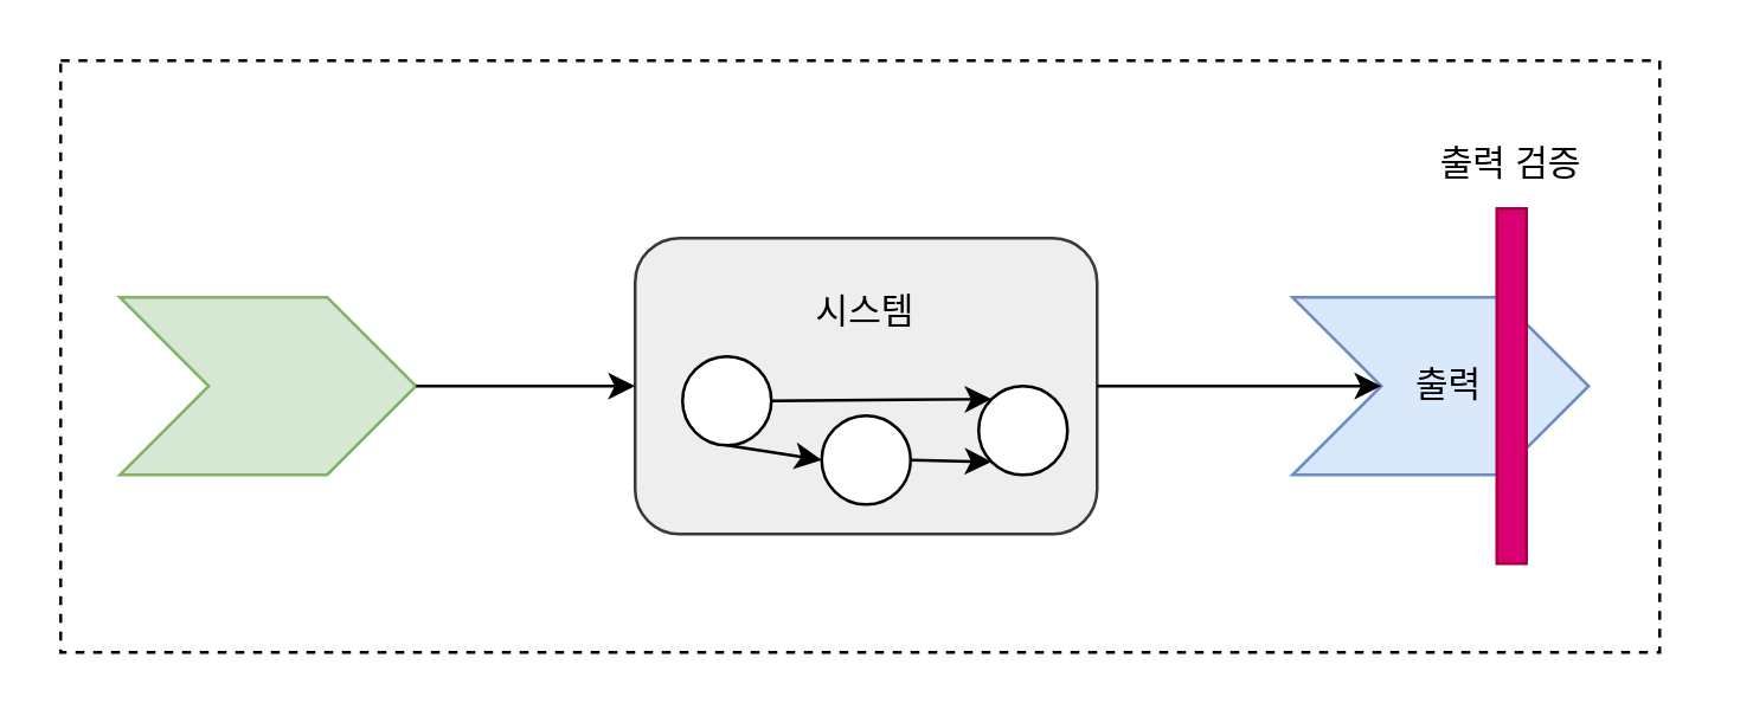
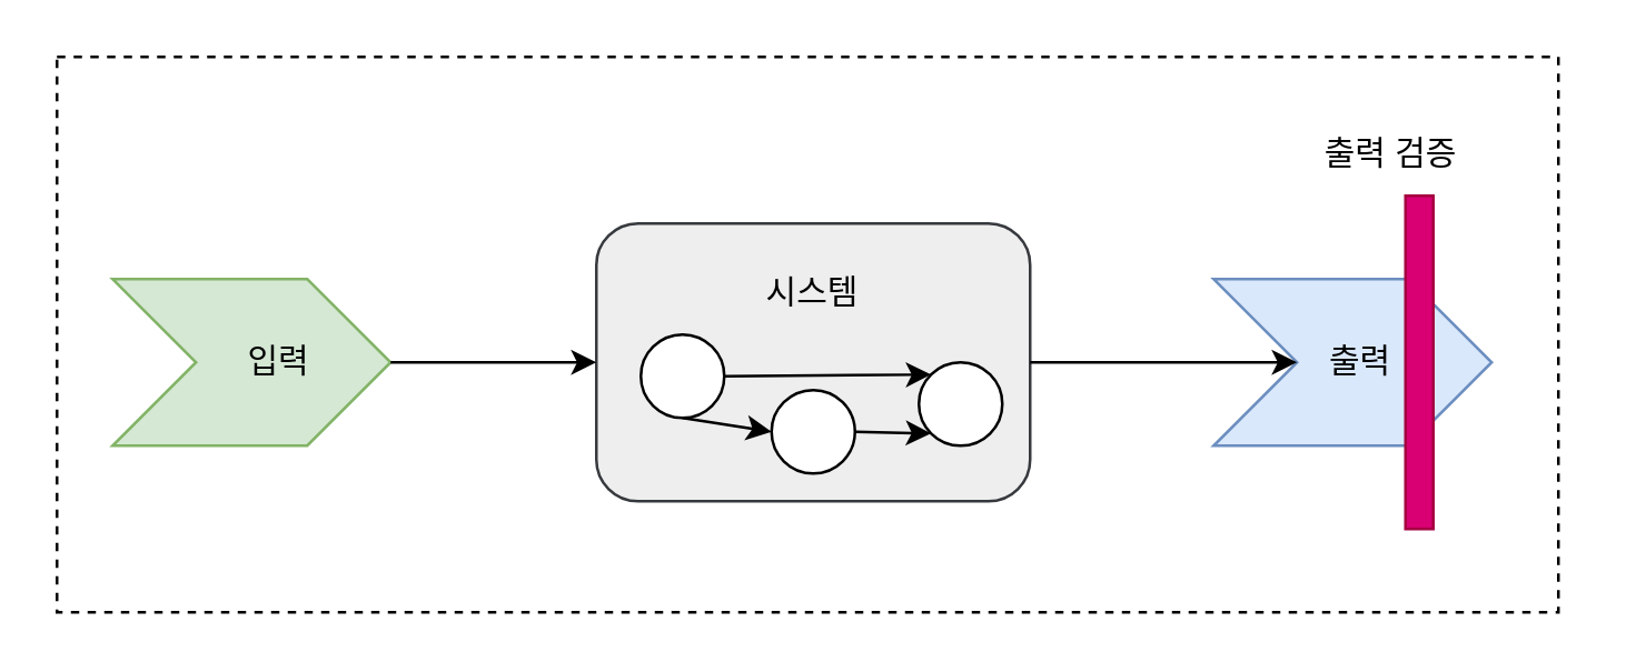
  <mxCell id="0" />
  <mxCell id="1" parent="0" />
  <mxCell id="2" value="" style="rounded=0;whiteSpace=wrap;html=1;fillColor=none;dashed=1;" parent="1" vertex="1"><mxGeometry x="20" y="20" width="540" height="200" as="geometry" /></mxCell>
  <mxCell id="3" value="" style="html=1;shadow=0;dashed=0;align=center;verticalAlign=middle;shape=mxgraph.arrows2.arrow;dy=0;dx=30;notch=30;fillColor=#d5e8d4;strokeColor=#82b366;" parent="1" vertex="1"><mxGeometry x="40" y="100" width="100" height="60" as="geometry" /></mxCell>
  <mxCell id="4" value="" style="html=1;shadow=0;dashed=0;align=center;verticalAlign=middle;shape=mxgraph.arrows2.arrow;dy=0;dx=30;notch=30;fillColor=#dae8fc;strokeColor=#6c8ebf;" parent="1" vertex="1"><mxGeometry x="436" y="100" width="100" height="60" as="geometry" /></mxCell>
  <mxCell id="5" value="" style="rounded=1;whiteSpace=wrap;html=1;fillColor=#eeeeee;strokeColor=#36393d;" parent="1" vertex="1"><mxGeometry x="214" y="80" width="156" height="100" as="geometry" /></mxCell>
  <mxCell id="6" value="" style="ellipse;whiteSpace=wrap;html=1;aspect=fixed;" parent="1" vertex="1"><mxGeometry x="230" y="120" width="30" height="30" as="geometry" /></mxCell>
  <mxCell id="7" value="" style="ellipse;whiteSpace=wrap;html=1;aspect=fixed;" parent="1" vertex="1"><mxGeometry x="277" y="140" width="30" height="30" as="geometry" /></mxCell>
  <mxCell id="8" value="" style="ellipse;whiteSpace=wrap;html=1;aspect=fixed;" parent="1" vertex="1"><mxGeometry x="330" y="130" width="30" height="30" as="geometry" /></mxCell>
  <mxCell id="9" value="" style="endArrow=classic;html=1;rounded=0;exitX=1;exitY=0.5;exitDx=0;exitDy=0;exitPerimeter=0;entryX=0;entryY=0.5;entryDx=0;entryDy=0;" parent="1" source="3" target="5" edge="1"><mxGeometry width="50" height="50" relative="1" as="geometry"><mxPoint x="100" y="310" as="sourcePoint" /><mxPoint x="150" y="260" as="targetPoint" /></mxGeometry></mxCell>
  <mxCell id="10" value="" style="endArrow=classic;html=1;rounded=0;exitX=1;exitY=0.5;exitDx=0;exitDy=0;entryX=0;entryY=0.5;entryDx=30;entryDy=0;entryPerimeter=0;" parent="1" source="5" target="4" edge="1"><mxGeometry width="50" height="50" relative="1" as="geometry"><mxPoint x="150" y="150" as="sourcePoint" /><mxPoint x="224" y="155" as="targetPoint" /></mxGeometry></mxCell>
  <mxCell id="11" value="" style="endArrow=classic;html=1;rounded=0;exitX=1;exitY=0.5;exitDx=0;exitDy=0;entryX=0;entryY=0;entryDx=0;entryDy=0;" parent="1" source="6" target="8" edge="1"><mxGeometry width="50" height="50" relative="1" as="geometry"><mxPoint x="260" y="340" as="sourcePoint" /><mxPoint x="310" y="290" as="targetPoint" /></mxGeometry></mxCell>
  <mxCell id="12" value="" style="endArrow=classic;html=1;rounded=0;exitX=0.5;exitY=1;exitDx=0;exitDy=0;entryX=0;entryY=0.5;entryDx=0;entryDy=0;" parent="1" source="6" target="7" edge="1"><mxGeometry width="50" height="50" relative="1" as="geometry"><mxPoint x="510" y="400" as="sourcePoint" /><mxPoint x="560" y="350" as="targetPoint" /></mxGeometry></mxCell>
  <mxCell id="13" value="" style="endArrow=classic;html=1;rounded=0;exitX=1;exitY=0.5;exitDx=0;exitDy=0;entryX=0;entryY=1;entryDx=0;entryDy=0;" parent="1" source="7" target="8" edge="1"><mxGeometry width="50" height="50" relative="1" as="geometry"><mxPoint x="255" y="160" as="sourcePoint" /><mxPoint x="287" y="165" as="targetPoint" /></mxGeometry></mxCell>
  <mxCell id="14" value="시스템" style="text;html=1;strokeColor=none;fillColor=none;align=center;verticalAlign=middle;whiteSpace=wrap;rounded=0;" parent="1" vertex="1"><mxGeometry x="262" y="90" width="60" height="30" as="geometry" /></mxCell>
+ <mxCell id="15" value="입력" style="text;html=1;strokeColor=none;fillColor=none;align=center;verticalAlign=middle;whiteSpace=wrap;rounded=0;" parent="1" vertex="1"><mxGeometry x="70" y="115" width="60" height="30" as="geometry" /></mxCell>
  <mxCell id="16" value="출력" style="text;html=1;strokeColor=none;fillColor=none;align=center;verticalAlign=middle;whiteSpace=wrap;rounded=0;" parent="1" vertex="1"><mxGeometry x="459" y="115" width="60" height="30" as="geometry" /></mxCell>
  <mxCell id="17" value="" style="rounded=0;whiteSpace=wrap;html=1;rotation=90;fillColor=#d80073;fontColor=#ffffff;strokeColor=#A50040;" parent="1" vertex="1"><mxGeometry x="450" y="125" width="120" height="10" as="geometry" /></mxCell>
- <mxCell id="18" value="출력 검증" style="text;html=1;strokeColor=none;fillColor=none;align=center;verticalAlign=middle;whiteSpace=wrap;rounded=0;" parent="1" vertex="1"><mxGeometry x="480" y="40" width="60" height="30" as="geometry" /></mxCell>
+ <mxCell id="18" value="출력 검증" style="text;html=1;strokeColor=none;fillColor=none;align=center;verticalAlign=middle;whiteSpace=wrap;rounded=0;" parent="1" vertex="1"><mxGeometry x="470" y="40" width="60" height="30" as="geometry" /></mxCell>
